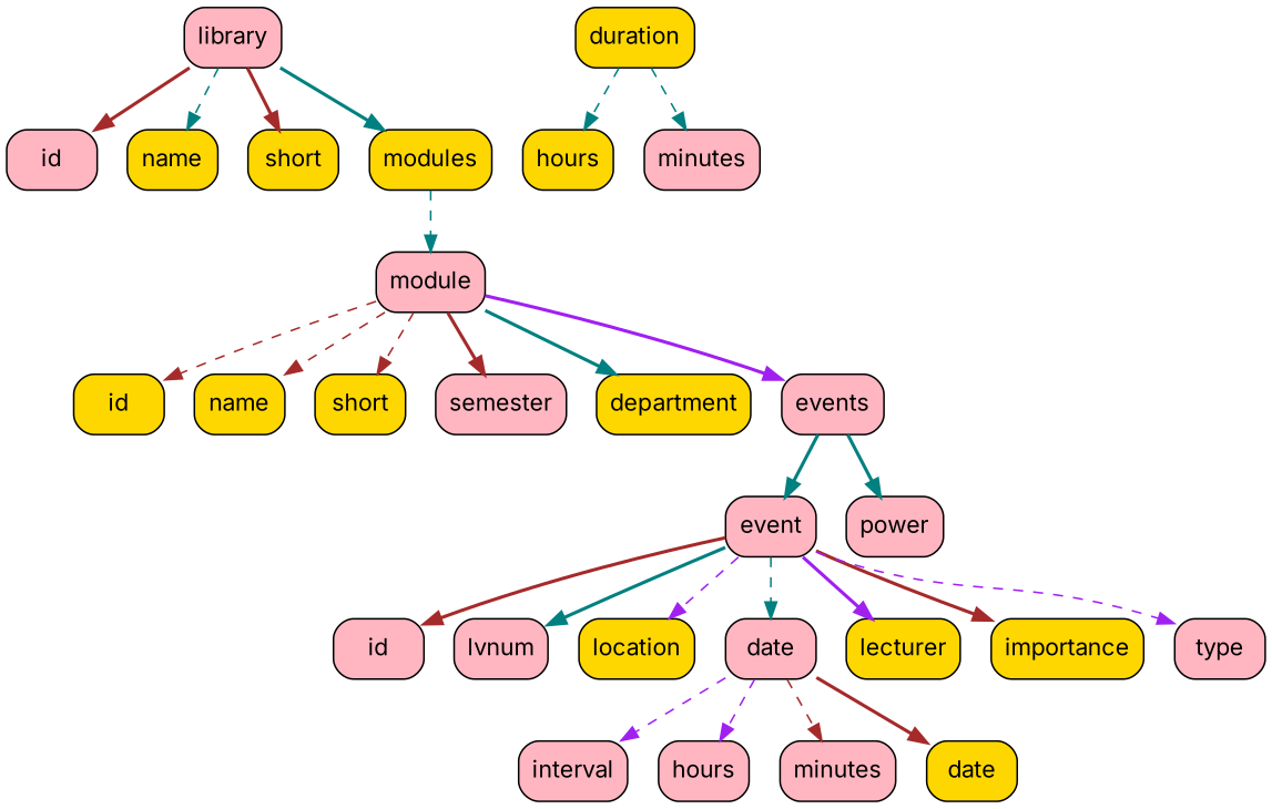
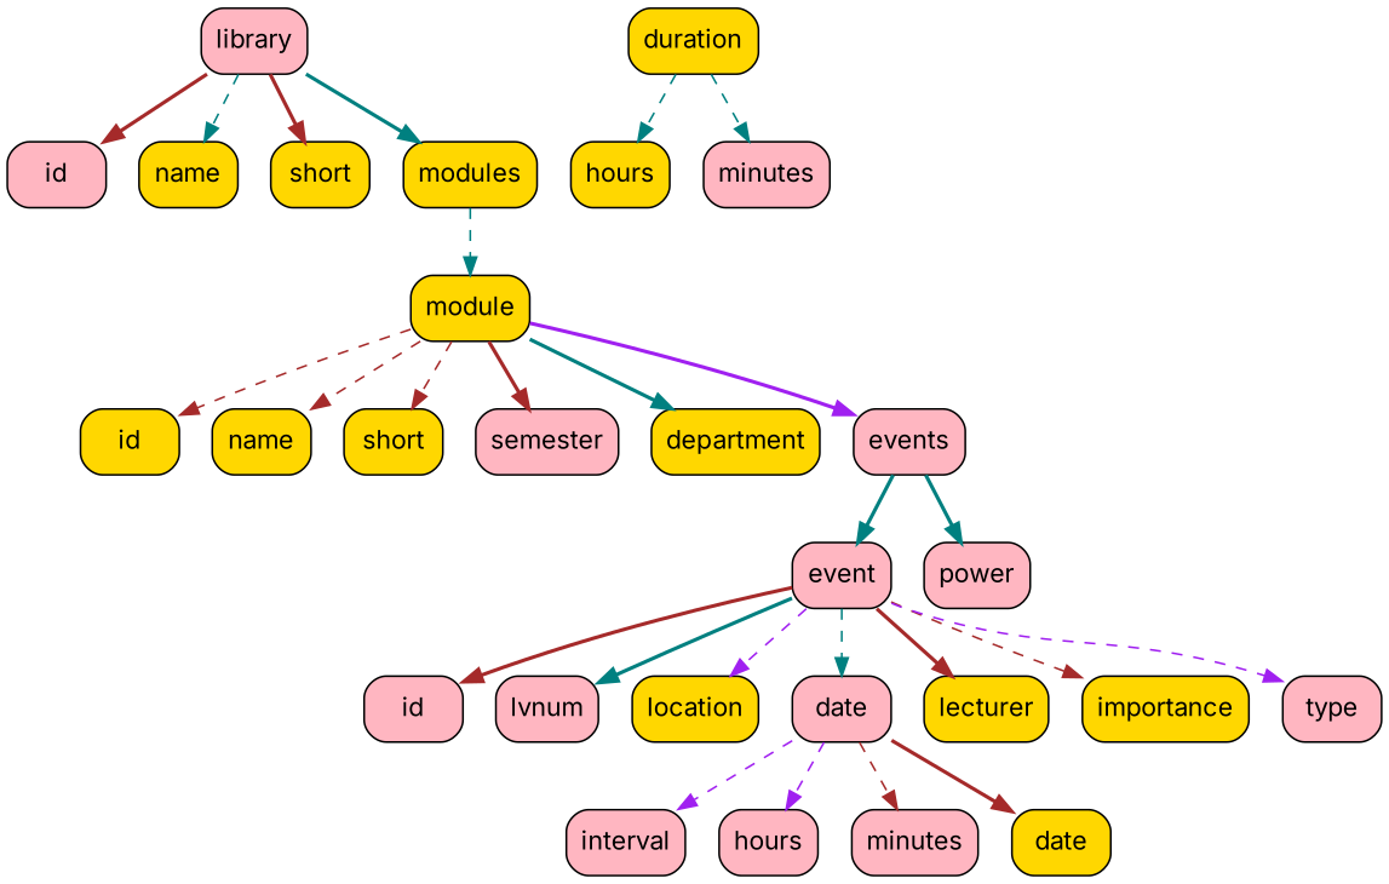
  digraph {
    fontname=Inter
    rankdir=TD
    node [fillcolor=lightpink fontname=Inter shape=Mrecord style=filled]
    edge [color=brown fontname=Inter style=bold]
    library
    n2 [label=id]
    n3 [fillcolor=gold label=name]
    n4 [fillcolor=gold label=short]
    modules [fillcolor=gold]
-   module
+   module [fillcolor=gold]
    n7 [fillcolor=gold label=id]
    n8 [fillcolor=gold label=name]
    n9 [fillcolor=gold label=short]
    semester
    department [fillcolor=gold]
    events
    event
    n14 [label=id]
    lvnum
    location [fillcolor=gold]
    date
    interval
    hours
    minutes
    n21 [fillcolor=gold label=date]
    duration [fillcolor=gold]
    n23 [fillcolor=gold label=hours]
    n24 [label=minutes]
    lecturer [fillcolor=gold]
    importance [fillcolor=gold]
    power
    type
    subgraph sub_1 {
      library
      n2
      n3
      n4
      modules
      module
      n7
      n8
      n9
      semester
      department
      events
      event
      n14
      lvnum
      location
      date
      interval
      hours
      minutes
      n21
      duration
      n23
      n24
      lecturer
      importance
      power
      type
    }
    library -> n2
    library -> n3 [color=teal style=dashed]
    library -> n4
    library -> modules [color=teal]
    modules -> module [color=teal style=dashed]
    module -> n7 [style=dashed]
    module -> n8 [style=dashed]
    module -> n9 [style=dashed]
    module -> semester
    module -> department [color=teal]
    module -> events [color=purple]
    events -> event [color=teal]
    events -> power [color=teal]
    event -> n14
    event -> lvnum [color=teal]
    event -> location [color=purple style=dashed]
    event -> date [color=teal style=dashed]
-   event -> lecturer [color=purple]
-   event -> importance
+   event -> lecturer
+   event -> importance [style=dashed]
    event -> type [color=purple style=dashed]
    date -> interval [color=purple style=dashed]
    date -> hours [color=purple style=dashed]
    date -> minutes [style=dashed]
    date -> n21
    duration -> n23 [color=teal style=dashed]
    duration -> n24 [color=teal style=dashed]
  }
